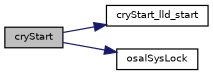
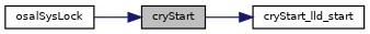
  digraph {
    rankdir=LR
    node [color=black fontname=Helvetica fontsize=8 shape=record]
    edge [color=midnightblue fontname=Helvetica fontsize=8 labelfontname=Helvetica labelfontsize=8 style=solid]
    n1 [fillcolor=grey75 fontcolor=black height=0.2 label=cryStart style=filled width=0.4]
    n2 [height=0.2 label=cryStart_lld_start width=0.4]
    n3 [height=0.2 label=osalSysLock width=0.4]
    n1 -> n2
-   n1 -> n3
+   n3 -> n1
  }
